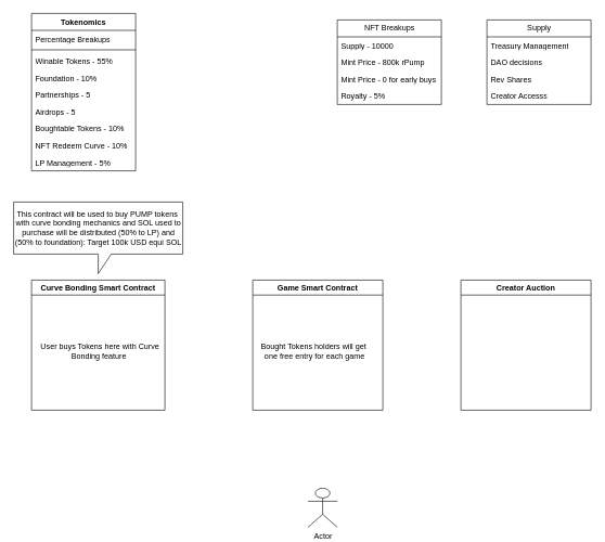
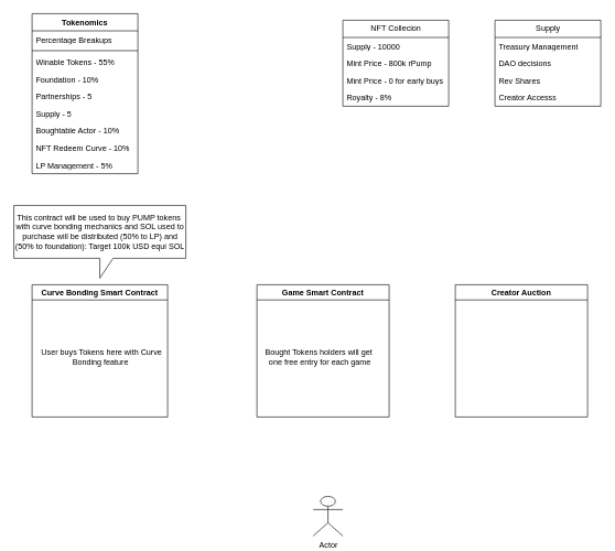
  <mxCell id="0" />
  <mxCell id="1" parent="0" />
  <mxCell id="2" value="Actor" style="shape=umlActor;verticalLabelPosition=bottom;verticalAlign=top;html=1;outlineConnect=0;" vertex="1" parent="1"><mxGeometry x="473" y="750" width="45" height="60" as="geometry" /></mxCell>
  <mxCell id="3" value="Curve Bonding Smart Contract" style="swimlane;whiteSpace=wrap;html=1;" vertex="1" parent="1"><mxGeometry x="48" y="430" width="205" height="200" as="geometry" /></mxCell>
  <mxCell id="4" value="User buys Tokens here with Curve&lt;br&gt;Bonding feature&amp;nbsp;" style="text;html=1;align=center;verticalAlign=middle;resizable=0;points=[];autosize=1;strokeColor=none;fillColor=none;" vertex="1" parent="3"><mxGeometry y="90" width="210" height="40" as="geometry" /></mxCell>
  <mxCell id="5" value="Game Smart Contract" style="swimlane;whiteSpace=wrap;html=1;" vertex="1" parent="1"><mxGeometry x="388" y="430" width="200" height="200" as="geometry" /></mxCell>
  <mxCell id="6" value="Bought Tokens holders will get&amp;nbsp;&lt;br&gt;one free entry for each game" style="text;html=1;align=center;verticalAlign=middle;resizable=0;points=[];autosize=1;strokeColor=none;fillColor=none;" vertex="1" parent="5"><mxGeometry y="90" width="190" height="40" as="geometry" /></mxCell>
  <mxCell id="7" value="Tokenomics" style="swimlane;fontStyle=1;align=center;verticalAlign=top;childLayout=stackLayout;horizontal=1;startSize=26;horizontalStack=0;resizeParent=1;resizeParentMax=0;resizeLast=0;collapsible=1;marginBottom=0;whiteSpace=wrap;html=1;" vertex="1" parent="1"><mxGeometry x="48" y="20" width="160" height="242" as="geometry" /></mxCell>
  <mxCell id="8" value="Percentage Breakups" style="text;strokeColor=none;fillColor=none;align=left;verticalAlign=top;spacingLeft=4;spacingRight=4;overflow=hidden;rotatable=0;points=[[0,0.5],[1,0.5]];portConstraint=eastwest;whiteSpace=wrap;html=1;" vertex="1" parent="7"><mxGeometry y="26" width="160" height="26" as="geometry" /></mxCell>
  <mxCell id="9" value="" style="line;strokeWidth=1;fillColor=none;align=left;verticalAlign=middle;spacingTop=-1;spacingLeft=3;spacingRight=3;rotatable=0;labelPosition=right;points=[];portConstraint=eastwest;strokeColor=inherit;" vertex="1" parent="7"><mxGeometry y="52" width="160" height="8" as="geometry" /></mxCell>
  <mxCell id="10" value="Winable Tokens - 55%" style="text;strokeColor=none;fillColor=none;align=left;verticalAlign=top;spacingLeft=4;spacingRight=4;overflow=hidden;rotatable=0;points=[[0,0.5],[1,0.5]];portConstraint=eastwest;whiteSpace=wrap;html=1;" vertex="1" parent="7"><mxGeometry y="60" width="160" height="26" as="geometry" /></mxCell>
  <mxCell id="11" value="Foundation - 10%" style="text;strokeColor=none;fillColor=none;align=left;verticalAlign=top;spacingLeft=4;spacingRight=4;overflow=hidden;rotatable=0;points=[[0,0.5],[1,0.5]];portConstraint=eastwest;whiteSpace=wrap;html=1;" vertex="1" parent="7"><mxGeometry y="86" width="160" height="26" as="geometry" /></mxCell>
  <mxCell id="12" value="Partnerships - 5" style="text;strokeColor=none;fillColor=none;align=left;verticalAlign=top;spacingLeft=4;spacingRight=4;overflow=hidden;rotatable=0;points=[[0,0.5],[1,0.5]];portConstraint=eastwest;whiteSpace=wrap;html=1;" vertex="1" parent="7"><mxGeometry y="112" width="160" height="26" as="geometry" /></mxCell>
- <mxCell id="13" value="Airdrops - 5" style="text;strokeColor=none;fillColor=none;align=left;verticalAlign=top;spacingLeft=4;spacingRight=4;overflow=hidden;rotatable=0;points=[[0,0.5],[1,0.5]];portConstraint=eastwest;whiteSpace=wrap;html=1;" vertex="1" parent="7"><mxGeometry y="138" width="160" height="26" as="geometry" /></mxCell>
- <mxCell id="14" value="Boughtable Tokens - 10%" style="text;strokeColor=none;fillColor=none;align=left;verticalAlign=top;spacingLeft=4;spacingRight=4;overflow=hidden;rotatable=0;points=[[0,0.5],[1,0.5]];portConstraint=eastwest;whiteSpace=wrap;html=1;" vertex="1" parent="7"><mxGeometry y="164" width="160" height="26" as="geometry" /></mxCell>
+ <mxCell id="13" value="Supply - 5" style="text;strokeColor=none;fillColor=none;align=left;verticalAlign=top;spacingLeft=4;spacingRight=4;overflow=hidden;rotatable=0;points=[[0,0.5],[1,0.5]];portConstraint=eastwest;whiteSpace=wrap;html=1;" vertex="1" parent="7"><mxGeometry y="138" width="160" height="26" as="geometry" /></mxCell>
+ <mxCell id="14" value="Boughtable Actor - 10%" style="text;strokeColor=none;fillColor=none;align=left;verticalAlign=top;spacingLeft=4;spacingRight=4;overflow=hidden;rotatable=0;points=[[0,0.5],[1,0.5]];portConstraint=eastwest;whiteSpace=wrap;html=1;" vertex="1" parent="7"><mxGeometry y="164" width="160" height="26" as="geometry" /></mxCell>
  <mxCell id="15" value="NFT Redeem Curve - 10%" style="text;strokeColor=none;fillColor=none;align=left;verticalAlign=top;spacingLeft=4;spacingRight=4;overflow=hidden;rotatable=0;points=[[0,0.5],[1,0.5]];portConstraint=eastwest;whiteSpace=wrap;html=1;" vertex="1" parent="7"><mxGeometry y="190" width="160" height="26" as="geometry" /></mxCell>
  <mxCell id="16" value="LP Management - 5%&amp;nbsp; &amp;nbsp;" style="text;strokeColor=none;fillColor=none;align=left;verticalAlign=top;spacingLeft=4;spacingRight=4;overflow=hidden;rotatable=0;points=[[0,0.5],[1,0.5]];portConstraint=eastwest;whiteSpace=wrap;html=1;" vertex="1" parent="7"><mxGeometry y="216" width="160" height="26" as="geometry" /></mxCell>
- <mxCell id="17" value="NFT Breakups" style="swimlane;fontStyle=0;childLayout=stackLayout;horizontal=1;startSize=26;fillColor=none;horizontalStack=0;resizeParent=1;resizeParentMax=0;resizeLast=0;collapsible=1;marginBottom=0;html=1;" vertex="1" parent="1"><mxGeometry x="518" y="30" width="160" height="130" as="geometry" /></mxCell>
+ <mxCell id="17" value="NFT Collecion" style="swimlane;fontStyle=0;childLayout=stackLayout;horizontal=1;startSize=26;fillColor=none;horizontalStack=0;resizeParent=1;resizeParentMax=0;resizeLast=0;collapsible=1;marginBottom=0;html=1;" vertex="1" parent="1"><mxGeometry x="518" y="30" width="160" height="130" as="geometry" /></mxCell>
  <mxCell id="18" value="Supply - 10000" style="text;strokeColor=none;fillColor=none;align=left;verticalAlign=top;spacingLeft=4;spacingRight=4;overflow=hidden;rotatable=0;points=[[0,0.5],[1,0.5]];portConstraint=eastwest;whiteSpace=wrap;html=1;" vertex="1" parent="17"><mxGeometry y="26" width="160" height="26" as="geometry" /></mxCell>
  <mxCell id="19" value="Mint Price - 800k rPump" style="text;strokeColor=none;fillColor=none;align=left;verticalAlign=top;spacingLeft=4;spacingRight=4;overflow=hidden;rotatable=0;points=[[0,0.5],[1,0.5]];portConstraint=eastwest;whiteSpace=wrap;html=1;" vertex="1" parent="17"><mxGeometry y="52" width="160" height="26" as="geometry" /></mxCell>
  <mxCell id="20" value="Mint Price - 0 for early buys" style="text;strokeColor=none;fillColor=none;align=left;verticalAlign=top;spacingLeft=4;spacingRight=4;overflow=hidden;rotatable=0;points=[[0,0.5],[1,0.5]];portConstraint=eastwest;whiteSpace=wrap;html=1;" vertex="1" parent="17"><mxGeometry y="78" width="160" height="26" as="geometry" /></mxCell>
- <mxCell id="21" value="Royalty - 5%" style="text;strokeColor=none;fillColor=none;align=left;verticalAlign=top;spacingLeft=4;spacingRight=4;overflow=hidden;rotatable=0;points=[[0,0.5],[1,0.5]];portConstraint=eastwest;whiteSpace=wrap;html=1;" vertex="1" parent="17"><mxGeometry y="104" width="160" height="26" as="geometry" /></mxCell>
+ <mxCell id="21" value="Royalty - 8%" style="text;strokeColor=none;fillColor=none;align=left;verticalAlign=top;spacingLeft=4;spacingRight=4;overflow=hidden;rotatable=0;points=[[0,0.5],[1,0.5]];portConstraint=eastwest;whiteSpace=wrap;html=1;" vertex="1" parent="17"><mxGeometry y="104" width="160" height="26" as="geometry" /></mxCell>
  <mxCell id="22" value="Supply" style="swimlane;fontStyle=0;childLayout=stackLayout;horizontal=1;startSize=26;fillColor=none;horizontalStack=0;resizeParent=1;resizeParentMax=0;resizeLast=0;collapsible=1;marginBottom=0;html=1;" vertex="1" parent="1"><mxGeometry x="748" y="30" width="160" height="130" as="geometry" /></mxCell>
  <mxCell id="23" value="Treasury Management" style="text;strokeColor=none;fillColor=none;align=left;verticalAlign=top;spacingLeft=4;spacingRight=4;overflow=hidden;rotatable=0;points=[[0,0.5],[1,0.5]];portConstraint=eastwest;whiteSpace=wrap;html=1;" vertex="1" parent="22"><mxGeometry y="26" width="160" height="26" as="geometry" /></mxCell>
  <mxCell id="24" value="DAO decisions" style="text;strokeColor=none;fillColor=none;align=left;verticalAlign=top;spacingLeft=4;spacingRight=4;overflow=hidden;rotatable=0;points=[[0,0.5],[1,0.5]];portConstraint=eastwest;whiteSpace=wrap;html=1;" vertex="1" parent="22"><mxGeometry y="52" width="160" height="26" as="geometry" /></mxCell>
  <mxCell id="25" value="Rev Shares" style="text;strokeColor=none;fillColor=none;align=left;verticalAlign=top;spacingLeft=4;spacingRight=4;overflow=hidden;rotatable=0;points=[[0,0.5],[1,0.5]];portConstraint=eastwest;whiteSpace=wrap;html=1;" vertex="1" parent="22"><mxGeometry y="78" width="160" height="26" as="geometry" /></mxCell>
  <mxCell id="26" value="Creator Accesss" style="text;strokeColor=none;fillColor=none;align=left;verticalAlign=top;spacingLeft=4;spacingRight=4;overflow=hidden;rotatable=0;points=[[0,0.5],[1,0.5]];portConstraint=eastwest;whiteSpace=wrap;html=1;" vertex="1" parent="22"><mxGeometry y="104" width="160" height="26" as="geometry" /></mxCell>
- <mxCell id="27" value="Creator Auction" style="swimlane;whiteSpace=wrap;html=1;" vertex="1" parent="1"><mxGeometry x="708" y="430" width="200" height="200" as="geometry" /></mxCell>
+ <mxCell id="27" value="Creator Auction" style="swimlane;whiteSpace=wrap;html=1;" vertex="1" parent="1"><mxGeometry x="688" y="430" width="200" height="200" as="geometry" /></mxCell>
  <mxCell id="28" value="This contract will be used to buy PUMP tokens&amp;nbsp;&lt;br&gt;with curve bonding mechanics and SOL used to&lt;br&gt;purchase will be distributed (50% to LP) and (50% to foundation): Target 100k USD equi SOL" style="shape=callout;whiteSpace=wrap;html=1;perimeter=calloutPerimeter;" vertex="1" parent="1"><mxGeometry x="20.5" y="310" width="260" height="110" as="geometry" /></mxCell>
